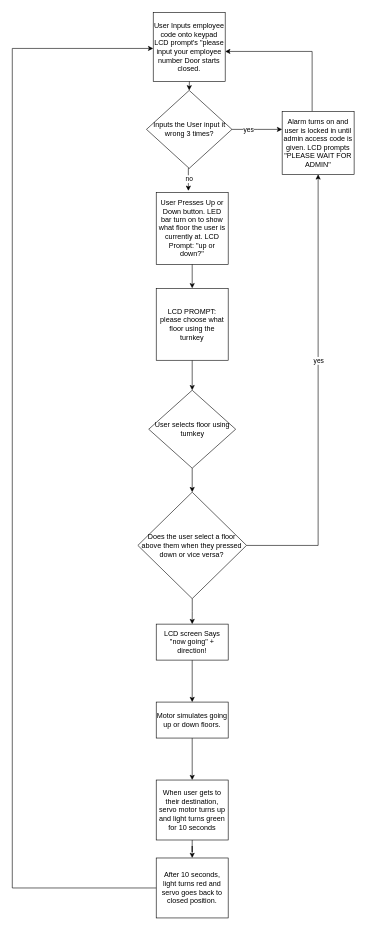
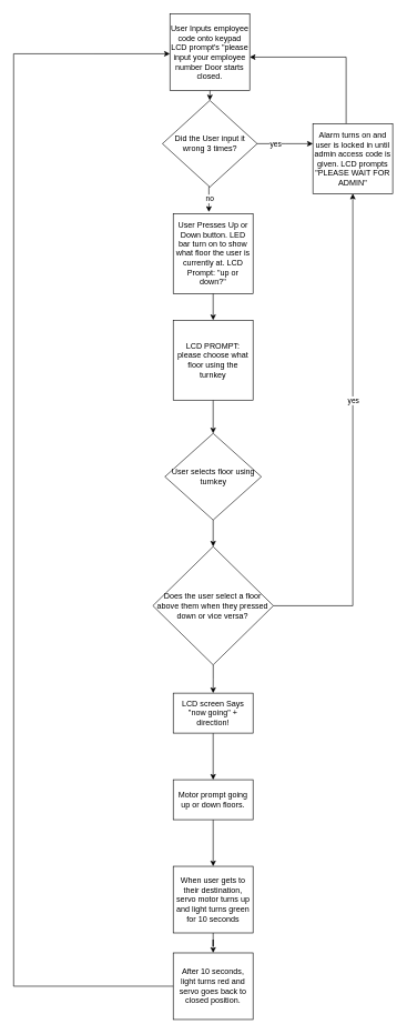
  <mxCell id="0" />
  <mxCell id="1" parent="0" />
  <mxCell id="2" style="edgeStyle=orthogonalEdgeStyle;rounded=0;orthogonalLoop=1;jettySize=auto;html=1;entryX=0.5;entryY=0;entryDx=0;entryDy=0;" edge="1" parent="1" source="4"><mxGeometry relative="1" as="geometry"><mxPoint x="320" y="400" as="targetPoint" /><Array as="points"><mxPoint x="320" y="390" /><mxPoint x="320" y="390" /></Array></mxGeometry></mxCell>
  <mxCell id="3" value="" style="edgeStyle=orthogonalEdgeStyle;rounded=0;orthogonalLoop=1;jettySize=auto;html=1;" edge="1" parent="1" source="4" target="15"><mxGeometry relative="1" as="geometry" /></mxCell>
  <mxCell id="4" value="&lt;div&gt;User Presses Up or Down button. LED bar turn on to show what floor the user is currently at. LCD Prompt: &quot;up or down?&quot;&lt;/div&gt;" style="rounded=0;whiteSpace=wrap;html=1;" vertex="1" parent="1"><mxGeometry x="260" y="320" width="120" height="120" as="geometry" /></mxCell>
  <mxCell id="5" style="edgeStyle=orthogonalEdgeStyle;rounded=0;orthogonalLoop=1;jettySize=auto;html=1;entryX=0.5;entryY=0;entryDx=0;entryDy=0;" edge="1" parent="1" target="8"><mxGeometry relative="1" as="geometry"><mxPoint x="315" y="100" as="sourcePoint" /></mxGeometry></mxCell>
  <mxCell id="6" style="edgeStyle=orthogonalEdgeStyle;rounded=0;orthogonalLoop=1;jettySize=auto;html=1;" edge="1" parent="1" source="8"><mxGeometry relative="1" as="geometry"><mxPoint x="470" y="215" as="targetPoint" /></mxGeometry></mxCell>
  <mxCell id="7" value="yes" style="edgeLabel;html=1;align=center;verticalAlign=middle;resizable=0;points=[];" vertex="1" connectable="0" parent="6"><mxGeometry x="-0.351" relative="1" as="geometry"><mxPoint as="offset" /></mxGeometry></mxCell>
- <mxCell id="8" value="Inputs the User input it wrong 3 times?" style="rhombus;whiteSpace=wrap;html=1;" vertex="1" parent="1"><mxGeometry x="243.75" y="150" width="142.5" height="130" as="geometry" /></mxCell>
+ <mxCell id="8" value="Did the User input it wrong 3 times?" style="rhombus;whiteSpace=wrap;html=1;" vertex="1" parent="1"><mxGeometry x="243.75" y="150" width="142.5" height="130" as="geometry" /></mxCell>
  <mxCell id="9" style="edgeStyle=orthogonalEdgeStyle;rounded=0;orthogonalLoop=1;jettySize=auto;html=1;entryX=1;entryY=0.5;entryDx=0;entryDy=0;" edge="1" parent="1" source="10"><mxGeometry relative="1" as="geometry"><mxPoint x="375" y="85" as="targetPoint" /><Array as="points"><mxPoint x="520" y="85" /></Array></mxGeometry></mxCell>
  <mxCell id="10" value="Alarm turns on and user is locked in until admin access code is given. LCD prompts &quot;PLEASE WAIT FOR ADMIN&quot;" style="rounded=0;whiteSpace=wrap;html=1;" vertex="1" parent="1"><mxGeometry x="470" y="185" width="120" height="105" as="geometry" /></mxCell>
  <mxCell id="11" style="edgeStyle=orthogonalEdgeStyle;rounded=0;orthogonalLoop=1;jettySize=auto;html=1;exitX=0.5;exitY=1;exitDx=0;exitDy=0;entryX=0.447;entryY=-0.021;entryDx=0;entryDy=0;entryPerimeter=0;" edge="1" parent="1" source="8" target="4"><mxGeometry relative="1" as="geometry" /></mxCell>
  <mxCell id="12" value="no" style="edgeLabel;html=1;align=center;verticalAlign=middle;resizable=0;points=[];" vertex="1" connectable="0" parent="11"><mxGeometry x="-0.032" y="1" relative="1" as="geometry"><mxPoint as="offset" /></mxGeometry></mxCell>
  <mxCell id="13" value="User Inputs employee code onto keypad LCD prompt's &quot;please input your employee number Door starts closed." style="rounded=0;whiteSpace=wrap;html=1;" vertex="1" parent="1"><mxGeometry x="255" y="20" width="120" height="115" as="geometry" /></mxCell>
  <mxCell id="14" style="edgeStyle=orthogonalEdgeStyle;rounded=0;orthogonalLoop=1;jettySize=auto;html=1;entryX=0.5;entryY=0;entryDx=0;entryDy=0;" edge="1" parent="1" source="15" target="17"><mxGeometry relative="1" as="geometry" /></mxCell>
  <mxCell id="15" value="LCD PROMPT: please choose what floor using the turnkey" style="rounded=0;whiteSpace=wrap;html=1;" vertex="1" parent="1"><mxGeometry x="260" y="480" width="120" height="120" as="geometry" /></mxCell>
  <mxCell id="16" style="edgeStyle=orthogonalEdgeStyle;rounded=0;orthogonalLoop=1;jettySize=auto;html=1;entryX=0;entryY=0.5;entryDx=0;entryDy=0;" edge="1" parent="1" source="17" target="21"><mxGeometry relative="1" as="geometry" /></mxCell>
  <mxCell id="17" value="User selects floor using turnkey" style="rhombus;whiteSpace=wrap;html=1;" vertex="1" parent="1"><mxGeometry x="247.5" y="650" width="145" height="130" as="geometry" /></mxCell>
  <mxCell id="18" style="edgeStyle=orthogonalEdgeStyle;rounded=0;orthogonalLoop=1;jettySize=auto;html=1;entryX=0.5;entryY=1;entryDx=0;entryDy=0;" edge="1" parent="1" source="21" target="10"><mxGeometry relative="1" as="geometry" /></mxCell>
  <mxCell id="19" value="yes" style="edgeLabel;html=1;align=center;verticalAlign=middle;resizable=0;points=[];" vertex="1" connectable="0" parent="18"><mxGeometry x="0.16" relative="1" as="geometry"><mxPoint as="offset" /></mxGeometry></mxCell>
  <mxCell id="20" style="edgeStyle=orthogonalEdgeStyle;rounded=0;orthogonalLoop=1;jettySize=auto;html=1;entryX=0.5;entryY=0;entryDx=0;entryDy=0;" edge="1" parent="1" source="21" target="23"><mxGeometry relative="1" as="geometry" /></mxCell>
  <mxCell id="21" value="Does the user select a floor above them when they pressed down or vice versa?" style="rhombus;whiteSpace=wrap;html=1;direction=south;" vertex="1" parent="1"><mxGeometry x="229.37" y="820" width="181.25" height="177.5" as="geometry" /></mxCell>
  <mxCell id="22" style="edgeStyle=orthogonalEdgeStyle;rounded=0;orthogonalLoop=1;jettySize=auto;html=1;entryX=0.5;entryY=0;entryDx=0;entryDy=0;" edge="1" parent="1" source="23" target="25"><mxGeometry relative="1" as="geometry" /></mxCell>
  <mxCell id="23" value="LCD screen Says &quot;now going&quot; + direction!" style="rounded=0;whiteSpace=wrap;html=1;" vertex="1" parent="1"><mxGeometry x="260" y="1040" width="120" height="60" as="geometry" /></mxCell>
  <mxCell id="24" style="edgeStyle=orthogonalEdgeStyle;rounded=0;orthogonalLoop=1;jettySize=auto;html=1;entryX=0.5;entryY=0;entryDx=0;entryDy=0;" edge="1" parent="1" source="25" target="27"><mxGeometry relative="1" as="geometry" /></mxCell>
- <mxCell id="25" value="Motor simulates going up or down floors." style="rounded=0;whiteSpace=wrap;html=1;" vertex="1" parent="1"><mxGeometry x="260" y="1170" width="120" height="60" as="geometry" /></mxCell>
+ <mxCell id="25" value="Motor prompt going up or down floors." style="rounded=0;whiteSpace=wrap;html=1;" vertex="1" parent="1"><mxGeometry x="260" y="1170" width="120" height="60" as="geometry" /></mxCell>
  <mxCell id="26" style="edgeStyle=orthogonalEdgeStyle;rounded=0;orthogonalLoop=1;jettySize=auto;html=1;" edge="1" parent="1" source="27" target="28"><mxGeometry relative="1" as="geometry" /></mxCell>
  <mxCell id="27" value="When user gets to their destination, servo motor turns up and light turns green for 10 seconds" style="rounded=0;whiteSpace=wrap;html=1;" vertex="1" parent="1"><mxGeometry x="259.99" y="1300" width="120" height="100" as="geometry" /></mxCell>
  <mxCell id="28" value="After 10 seconds, light turns red and servo goes back to closed position. " style="rounded=0;whiteSpace=wrap;html=1;" vertex="1" parent="1"><mxGeometry x="259.99" y="1430" width="120" height="100" as="geometry" /></mxCell>
  <mxCell id="29" style="edgeStyle=orthogonalEdgeStyle;rounded=0;orthogonalLoop=1;jettySize=auto;html=1;entryX=0;entryY=0.435;entryDx=0;entryDy=0;entryPerimeter=0;exitX=0;exitY=0.5;exitDx=0;exitDy=0;" edge="1" parent="1" source="28"><mxGeometry relative="1" as="geometry"><mxPoint x="255" y="1480" as="sourcePoint" /><mxPoint x="254.99" y="80.025" as="targetPoint" /><Array as="points"><mxPoint x="20" y="1480" /><mxPoint x="20" y="80" /></Array></mxGeometry></mxCell>
